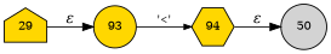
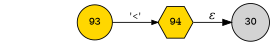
  digraph {
    rankdir=LR
    node [fillcolor=gold fixedsize=true fontsize=11 shape=circle style=filled peripheries=1]
    edge [fontname="Times-Italic"]
-   n1 [fillcolor=lightgrey label=50 width=.6 peripheries=""]
-   n2 [label=29 shape=house width=.55]
+   n1 [fillcolor=lightgrey label=30 width=.6 peripheries=""]
    n3 [label=93 width=.55]
    n4 [label=94 shape=hexagon width=.55]
-   n2 -> n3 [label="&epsilon;"]
    n3 -> n4 [arrowhead=normal arrowsize=.7 fontname=Courier fontsize=11 label="'<'"]
    n4 -> n1 [label="&epsilon;"]
  }
